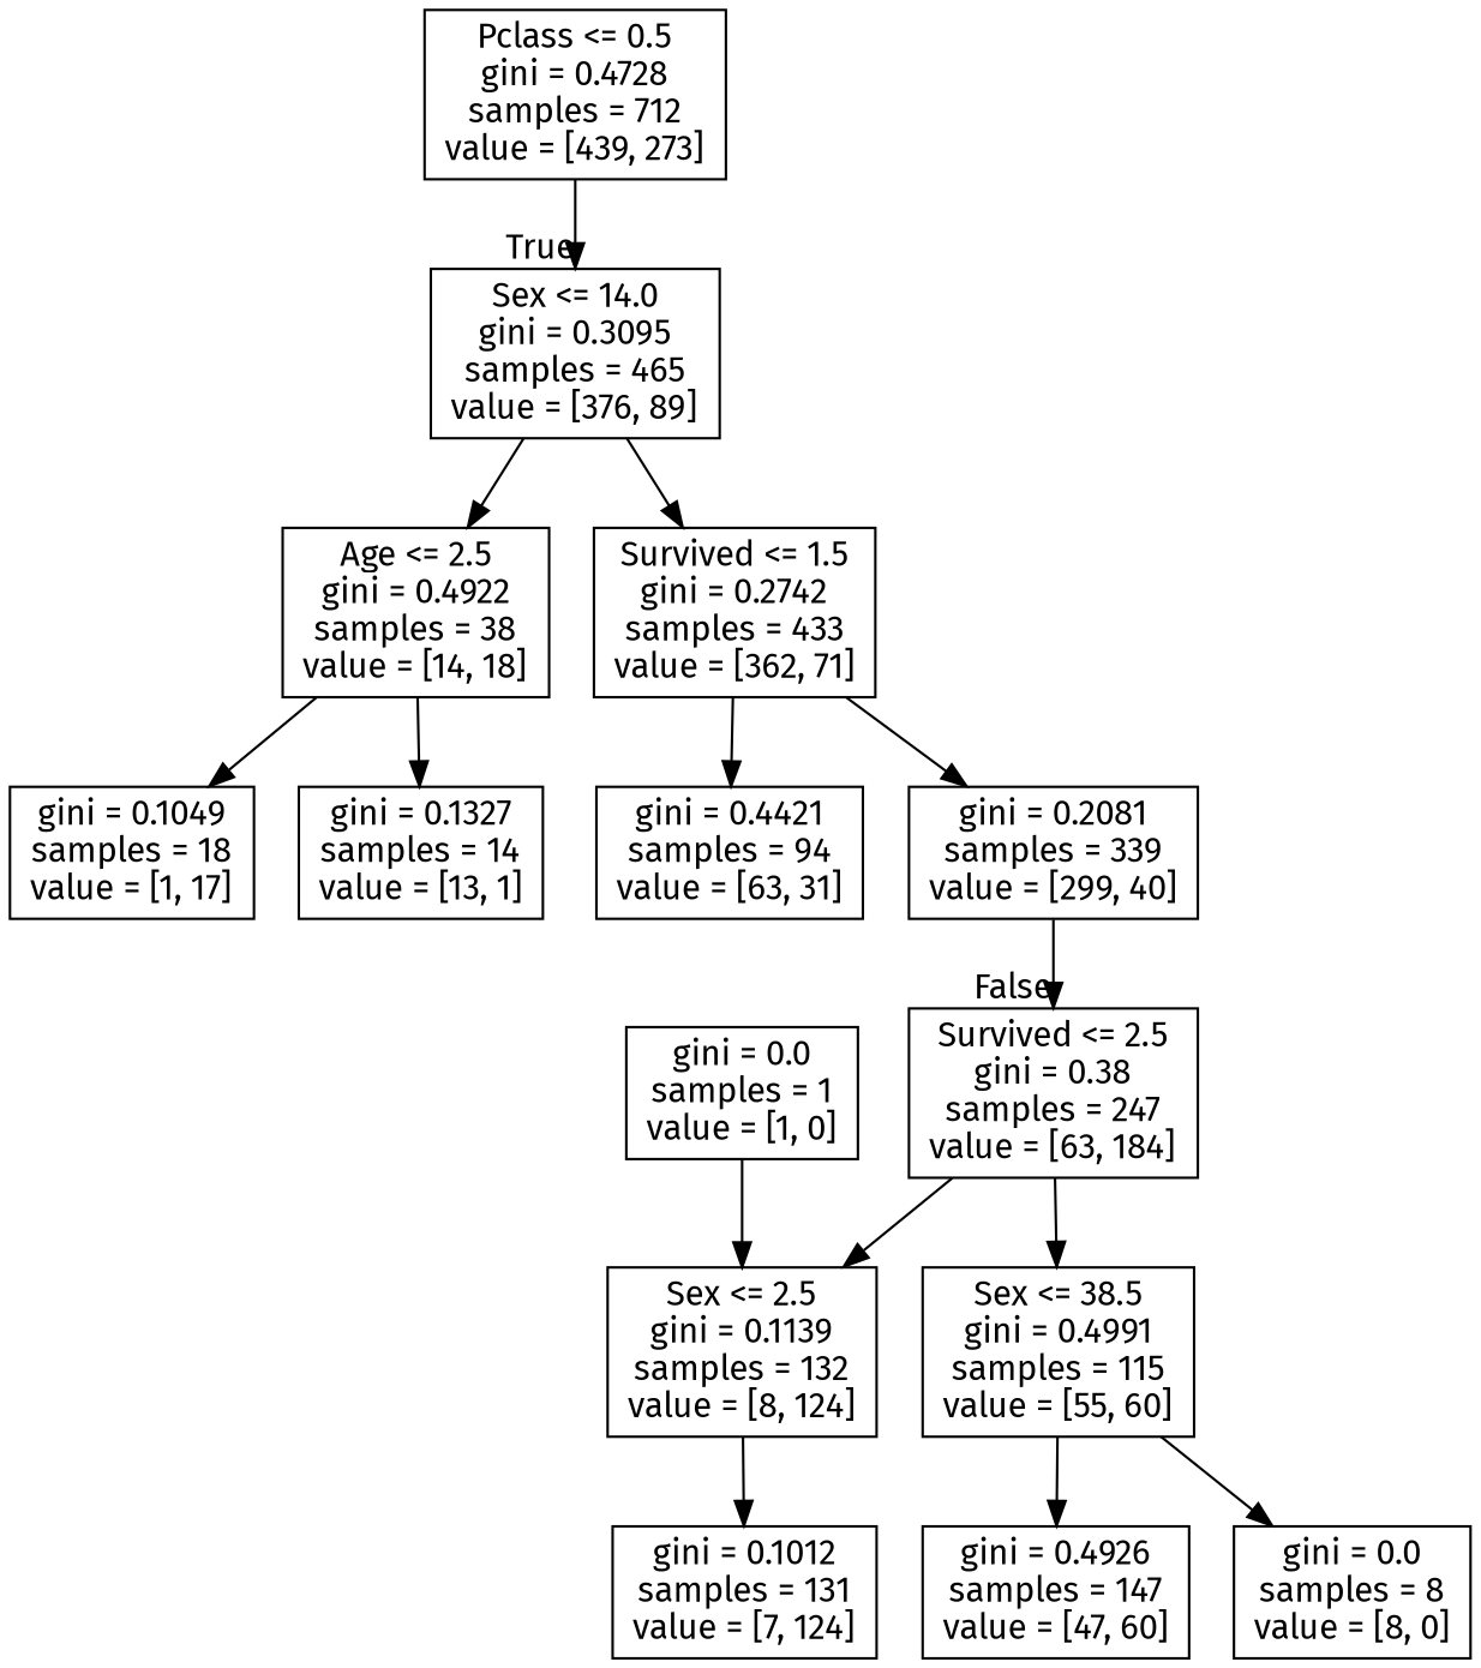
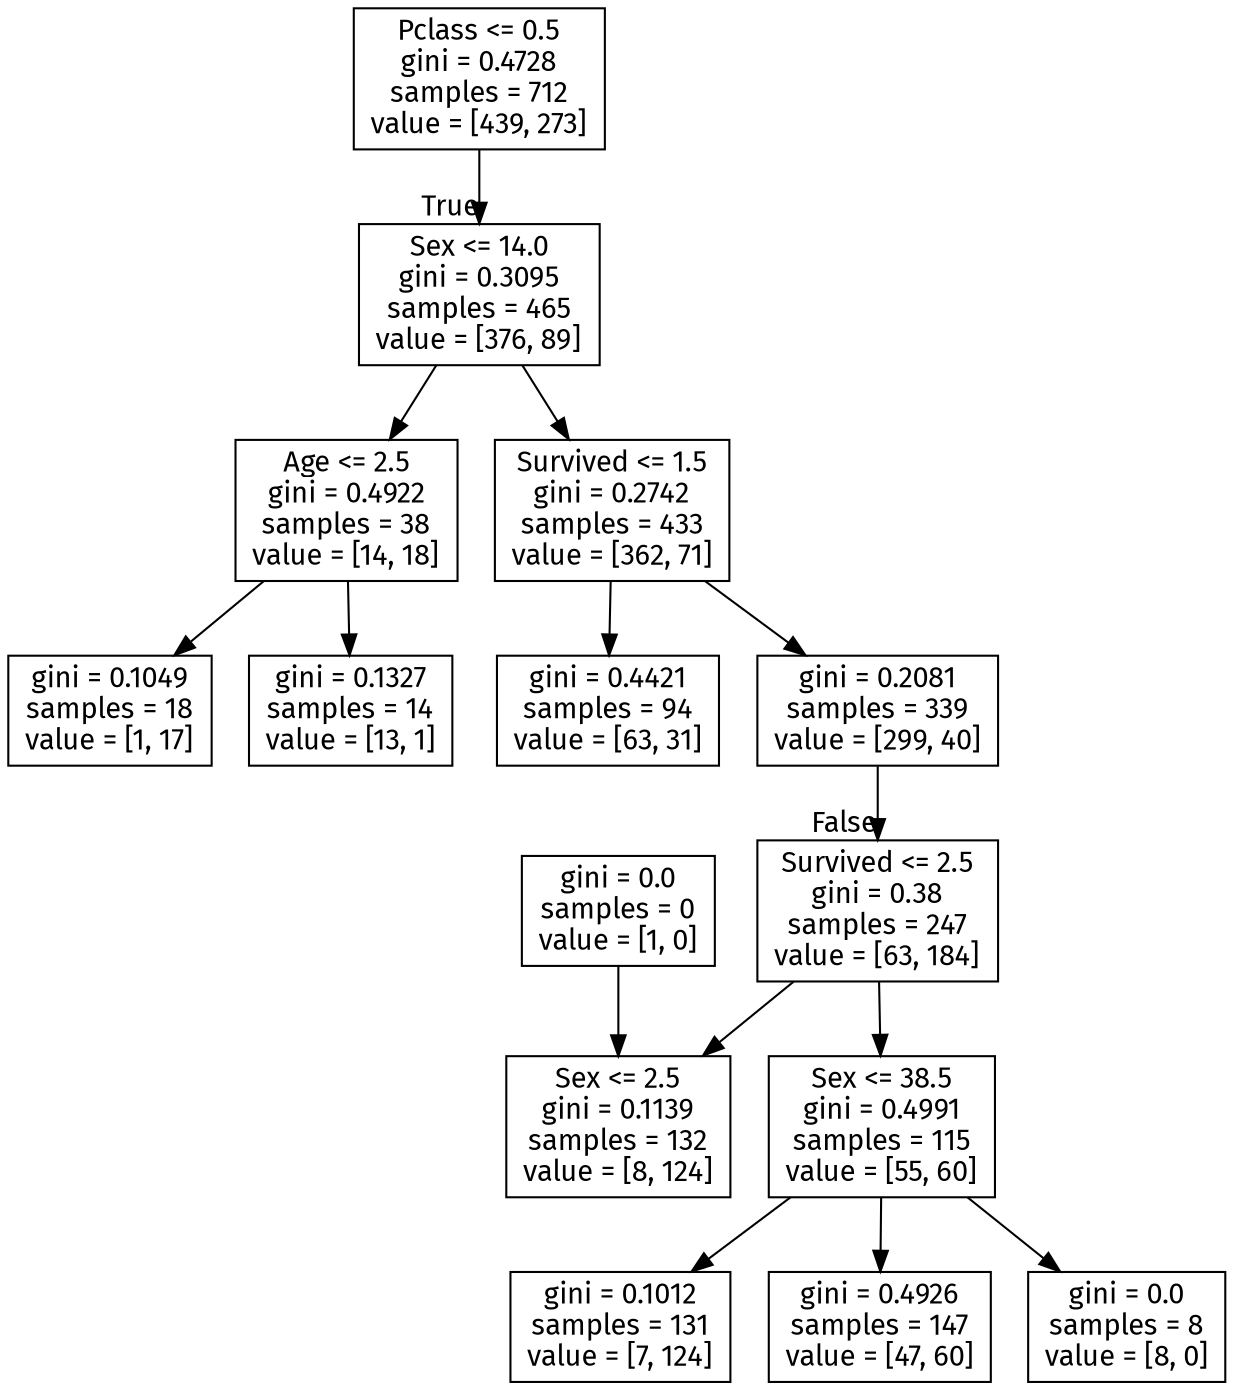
  digraph {
    fontname="Fira Sans"
    node [fontname="Fira Sans" shape=box]
    edge [fontname="Fira Sans"]
    n1 [label="Pclass <= 0.5\ngini = 0.4728\nsamples = 712\nvalue = [439, 273]"]
    n2 [label="Sex <= 14.0\ngini = 0.3095\nsamples = 465\nvalue = [376, 89]"]
    n3 [label="Age <= 2.5\ngini = 0.4922\nsamples = 38\nvalue = [14, 18]"]
    n4 [label="Survived <= 1.5\ngini = 0.2742\nsamples = 433\nvalue = [362, 71]"]
    n5 [label="Survived <= 2.5\ngini = 0.38\nsamples = 247\nvalue = [63, 184]"]
    n6 [label="Sex <= 2.5\ngini = 0.1139\nsamples = 132\nvalue = [8, 124]"]
    n7 [label="Sex <= 38.5\ngini = 0.4991\nsamples = 115\nvalue = [55, 60]"]
    n8 [label="gini = 0.1049\nsamples = 18\nvalue = [1, 17]"]
    n9 [label="gini = 0.1327\nsamples = 14\nvalue = [13, 1]"]
    n10 [label="gini = 0.4421\nsamples = 94\nvalue = [63, 31]"]
    n11 [label="gini = 0.2081\nsamples = 339\nvalue = [299, 40]"]
    n12 [label="gini = 0.1012\nsamples = 131\nvalue = [7, 124]"]
    n13 [label="gini = 0.4926\nsamples = 147\nvalue = [47, 60]"]
    n14 [label="gini = 0.0\nsamples = 8\nvalue = [8, 0]"]
-   n15 [label="gini = 0.0\nsamples = 1\nvalue = [1, 0]"]
+   n15 [label="gini = 0.0\nsamples = 0\nvalue = [1, 0]"]
    n1 -> n2 [headlabel=True labelangle=45 labeldistance=2.5]
    n2 -> n3
    n2 -> n4
    n3 -> n8
    n3 -> n9
    n4 -> n10
    n4 -> n11
    n5 -> n6
    n5 -> n7
-   n6 -> n12
+   n7 -> n12
    n7 -> n13
    n7 -> n14
    n11 -> n5 [headlabel=False labelangle=-45 labeldistance=2.5]
    n15 -> n6
  }
